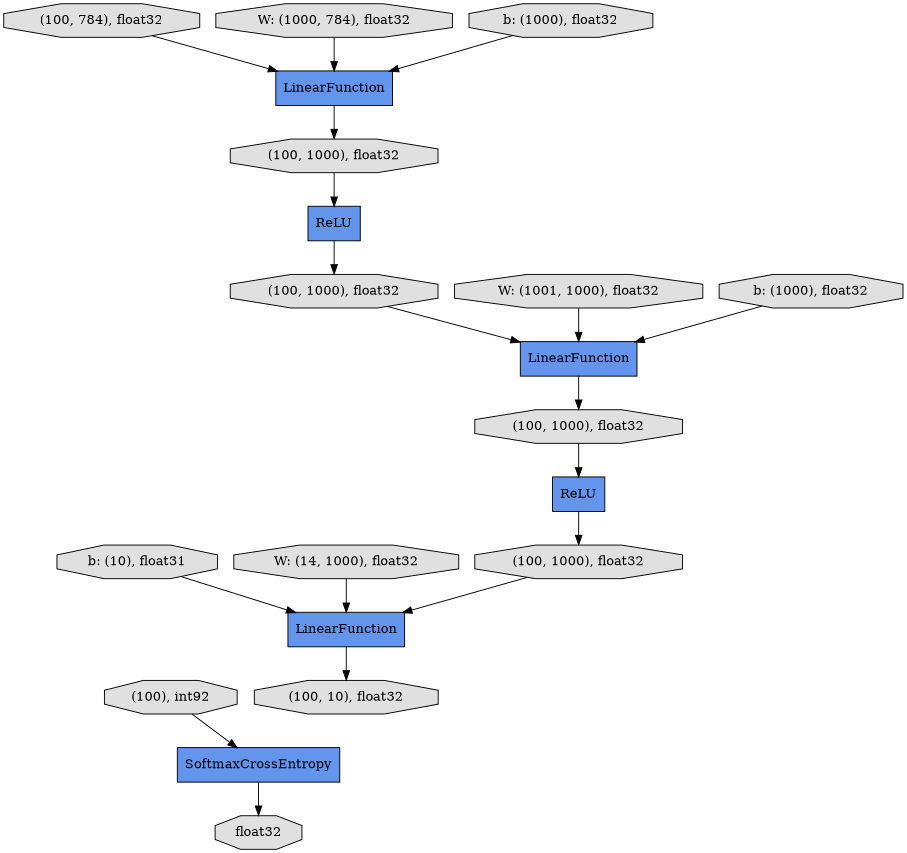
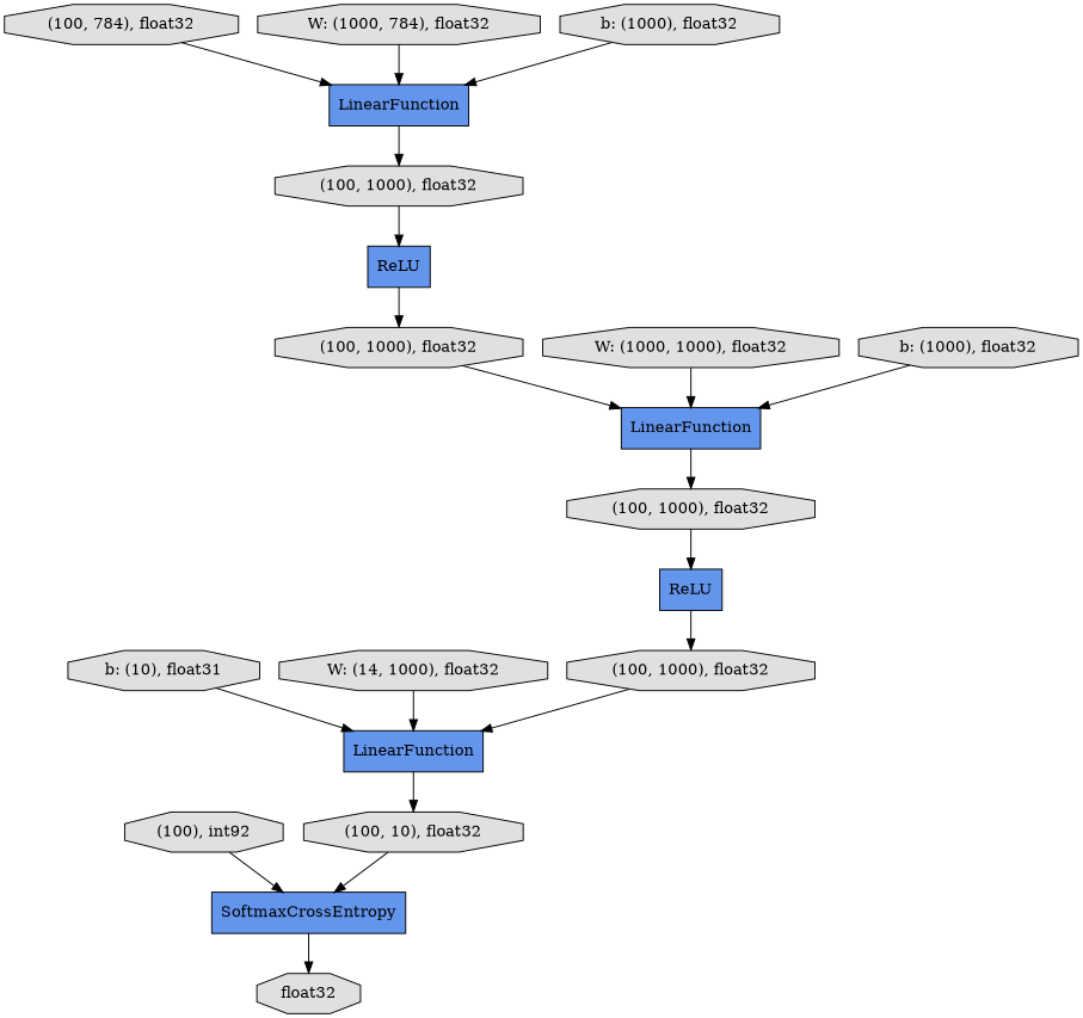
  digraph {
    fontname="DejaVu Serif"
    rankdir=TB
    node [fillcolor="#E0E0E0" fontname="DejaVu Serif" shape=octagon style=filled]
    edge [fontname="DejaVu Serif"]
    n1 [label="(100, 1000), float32"]
    n2 [fillcolor="#6495ED" label=LinearFunction shape=record]
    n3 [label="(100, 10), float32"]
    n4 [fillcolor="#6495ED" label=LinearFunction shape=record]
    n5 [label="(100, 1000), float32"]
    n6 [fillcolor="#6495ED" label=ReLU shape=record]
    n7 [label="b: (10), float31"]
    n8 [label="(100, 784), float32"]
    n9 [label="W: (1000, 784), float32"]
    n10 [label="(100, 1000), float32"]
    n11 [fillcolor="#6495ED" label=LinearFunction shape=record]
    n12 [label=float32]
    n13 [label="(100, 1000), float32"]
    n14 [fillcolor="#6495ED" label=ReLU shape=record]
    n15 [fillcolor="#6495ED" label=SoftmaxCrossEntropy shape=record]
-   n16 [label="W: (1001, 1000), float32"]
+   n16 [label="W: (1000, 1000), float32"]
    n17 [label="W: (14, 1000), float32"]
    n18 [label="(100), int92"]
    n19 [label="b: (1000), float32"]
    n20 [label="b: (1000), float32"]
    n1 -> n2
    n2 -> n3
+   n3 -> n15
    n4 -> n5
    n5 -> n6
    n6 -> n10
    n7 -> n2
    n8 -> n4
    n9 -> n4
    n10 -> n11
    n11 -> n13
    n13 -> n14
    n14 -> n1
    n15 -> n12
    n16 -> n11
    n17 -> n2
    n18 -> n15
    n19 -> n11
    n20 -> n4
  }
